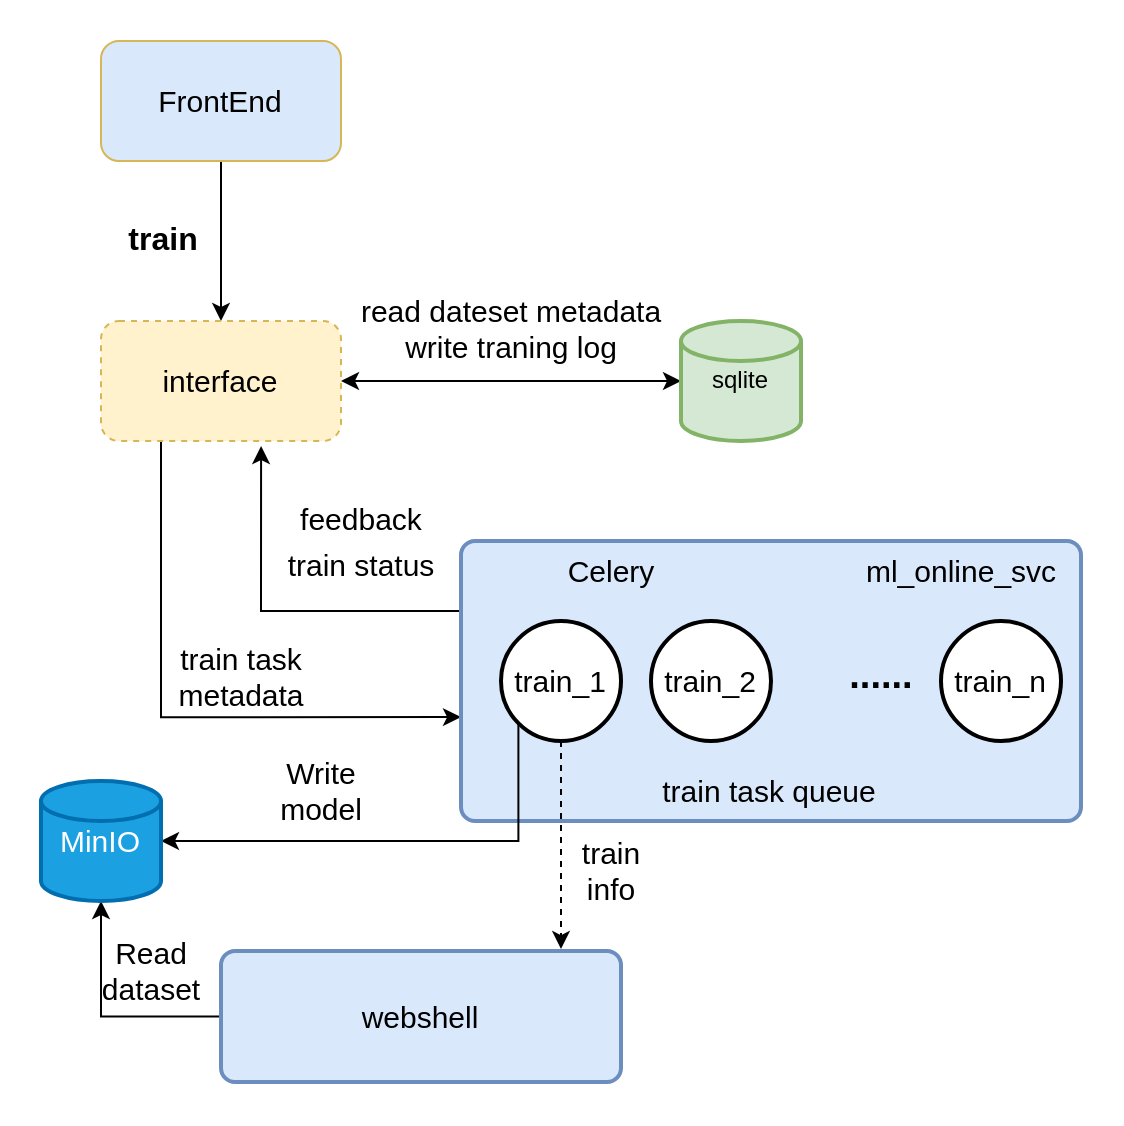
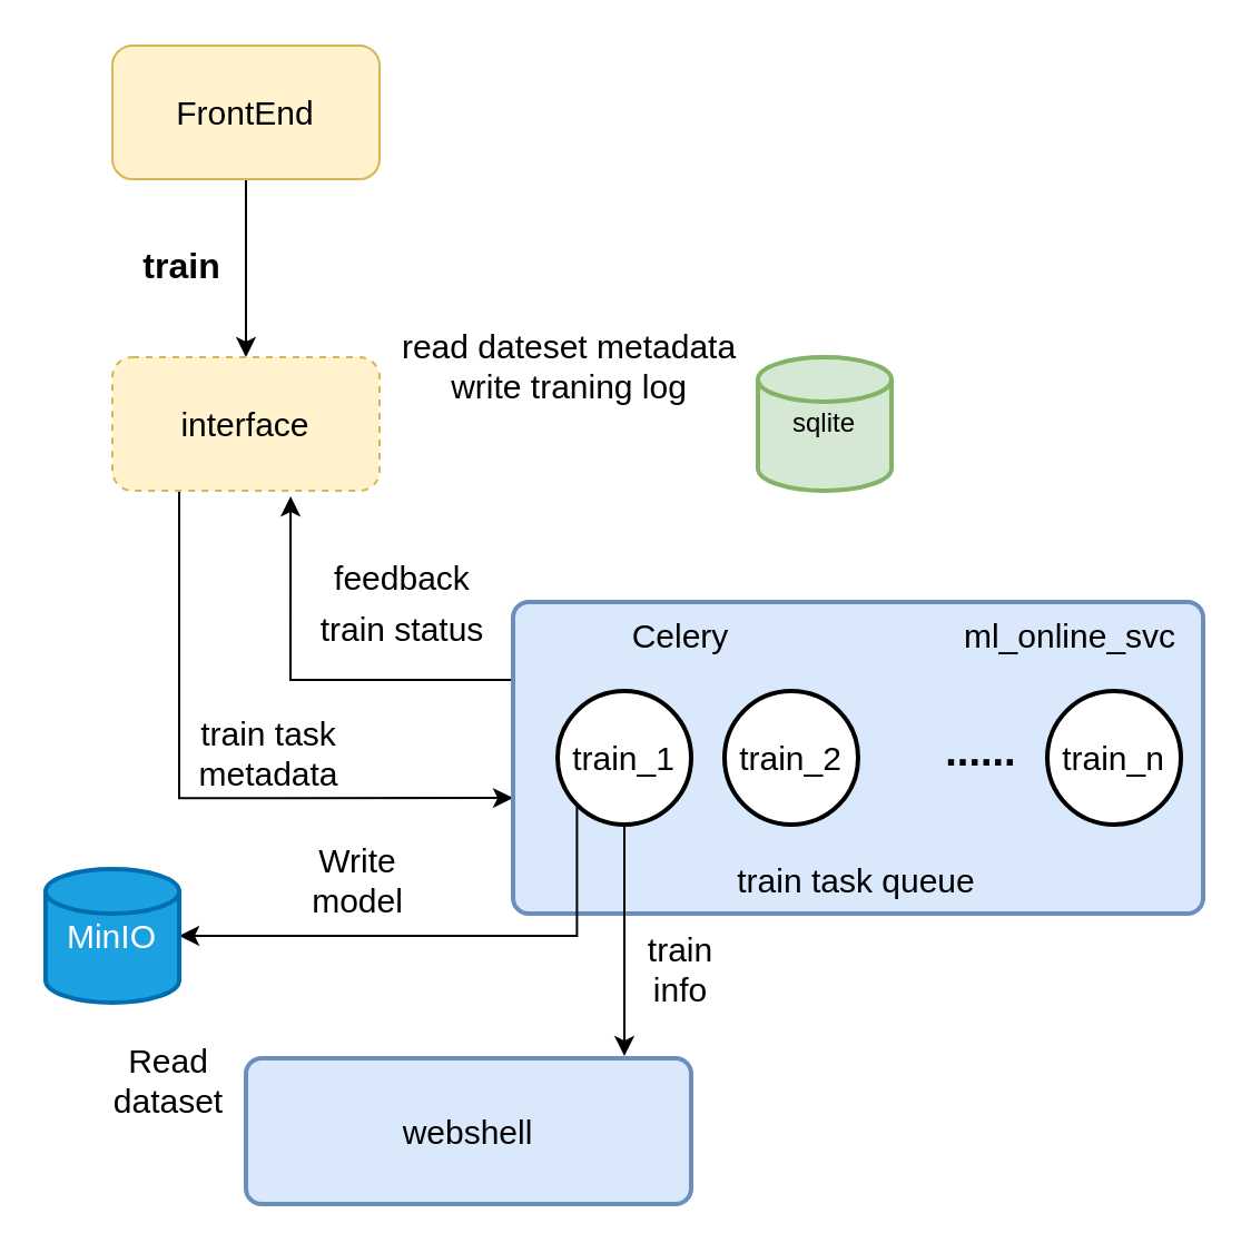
  <mxCell id="0" />
  <mxCell id="1" parent="0" />
  <mxCell id="2" value="" style="edgeStyle=orthogonalEdgeStyle;rounded=0;orthogonalLoop=1;jettySize=auto;html=1;" parent="1" source="4" target="7" edge="1"><mxGeometry relative="1" as="geometry" /></mxCell>
  <mxCell id="3" value="&lt;span style=&quot;font-family: &amp;quot;PingFang SC&amp;quot;, Arial, &amp;quot;Hiragino Sans GB&amp;quot;, STHeiti, &amp;quot;Microsoft YaHei&amp;quot;, &amp;quot;WenQuanYi Micro Hei&amp;quot;, sans-serif; font-size: 16px; font-variant-ligatures: no-common-ligatures; font-weight: 600; text-align: start;&quot;&gt;train&lt;/span&gt;" style="edgeLabel;html=1;align=center;verticalAlign=middle;resizable=0;points=[];" parent="2" vertex="1" connectable="0"><mxGeometry x="-0.05" y="2" relative="1" as="geometry"><mxPoint x="-32" as="offset" /></mxGeometry></mxCell>
- <mxCell id="4" value="&lt;font style=&quot;font-size: 15px;&quot;&gt;FrontEnd&lt;/font&gt;" style="rounded=1;whiteSpace=wrap;html=1;fillColor=#dae8fc;strokeColor=#d6b656;" parent="1" vertex="1"><mxGeometry x="50" y="20" width="120" height="60" as="geometry" /></mxCell>
- <mxCell id="5" value="" style="edgeStyle=orthogonalEdgeStyle;rounded=0;orthogonalLoop=1;jettySize=auto;html=1;startArrow=classic;startFill=1;" parent="1" source="7" target="8" edge="1"><mxGeometry relative="1" as="geometry" /></mxCell>
+ <mxCell id="4" value="&lt;font style=&quot;font-size: 15px;&quot;&gt;FrontEnd&lt;/font&gt;" style="rounded=1;whiteSpace=wrap;html=1;fillColor=#fff2cc;strokeColor=#d6b656;" parent="1" vertex="1"><mxGeometry x="50" y="20" width="120" height="60" as="geometry" /></mxCell>
  <mxCell id="6" style="edgeStyle=orthogonalEdgeStyle;rounded=0;orthogonalLoop=1;jettySize=auto;html=1;exitX=0.25;exitY=1;exitDx=0;exitDy=0;fontSize=15;entryX=0;entryY=0.629;entryDx=0;entryDy=0;entryPerimeter=0;" parent="1" source="7" target="10" edge="1"><mxGeometry relative="1" as="geometry"><mxPoint x="80" y="360" as="targetPoint" /><Array as="points"><mxPoint x="80" y="358" /></Array></mxGeometry></mxCell>
  <mxCell id="7" value="&lt;font style=&quot;font-size: 15px;&quot;&gt;interface&lt;/font&gt;" style="whiteSpace=wrap;html=1;fillColor=#fff2cc;strokeColor=#d6b656;rounded=1;sketch=0;glass=0;dashed=1;" parent="1" vertex="1"><mxGeometry x="50" y="160" width="120" height="60" as="geometry" /></mxCell>
  <mxCell id="8" value="sqlite" style="strokeWidth=2;html=1;shape=mxgraph.flowchart.database;whiteSpace=wrap;rounded=1;glass=0;sketch=0;fillColor=#d5e8d4;strokeColor=#82b366;" parent="1" vertex="1"><mxGeometry x="340" y="160" width="60" height="60" as="geometry" /></mxCell>
  <mxCell id="9" style="edgeStyle=orthogonalEdgeStyle;rounded=0;orthogonalLoop=1;jettySize=auto;html=1;exitX=0;exitY=0.25;exitDx=0;exitDy=0;entryX=0.667;entryY=1.042;entryDx=0;entryDy=0;entryPerimeter=0;fontSize=19;" parent="1" source="10" target="7" edge="1"><mxGeometry relative="1" as="geometry" /></mxCell>
  <mxCell id="10" value="" style="rounded=1;whiteSpace=wrap;html=1;absoluteArcSize=1;arcSize=14;strokeWidth=2;glass=0;sketch=0;fillColor=#dae8fc;strokeColor=#6c8ebf;" parent="1" vertex="1"><mxGeometry x="230" y="270" width="310" height="140" as="geometry" /></mxCell>
- <mxCell id="11" style="edgeStyle=orthogonalEdgeStyle;rounded=0;orthogonalLoop=1;jettySize=auto;html=1;entryX=0.5;entryY=1;entryDx=0;entryDy=0;entryPerimeter=0;" edge="1" parent="1" source="12" target="25"><mxGeometry relative="1" as="geometry" /></mxCell>
  <mxCell id="12" value="&lt;font style=&quot;font-size: 15px;&quot;&gt;webshell&lt;/font&gt;" style="rounded=1;whiteSpace=wrap;html=1;absoluteArcSize=1;arcSize=14;strokeWidth=2;glass=0;sketch=0;fillColor=#dae8fc;strokeColor=#6c8ebf;" parent="1" vertex="1"><mxGeometry x="110" y="475" width="200" height="65.5" as="geometry" /></mxCell>
- <mxCell id="13" style="edgeStyle=orthogonalEdgeStyle;rounded=0;orthogonalLoop=1;jettySize=auto;html=1;exitX=0.5;exitY=1;exitDx=0;exitDy=0;exitPerimeter=0;entryX=0.85;entryY=-0.015;entryDx=0;entryDy=0;entryPerimeter=0;dashed=1;" edge="1" parent="1" source="15" target="12"><mxGeometry relative="1" as="geometry" /></mxCell>
+ <mxCell id="13" style="edgeStyle=orthogonalEdgeStyle;rounded=0;orthogonalLoop=1;jettySize=auto;html=1;exitX=0.5;exitY=1;exitDx=0;exitDy=0;exitPerimeter=0;entryX=0.85;entryY=-0.015;entryDx=0;entryDy=0;entryPerimeter=0;" edge="1" parent="1" source="15" target="12"><mxGeometry relative="1" as="geometry" /></mxCell>
  <mxCell id="14" style="edgeStyle=orthogonalEdgeStyle;rounded=0;orthogonalLoop=1;jettySize=auto;html=1;exitX=0.145;exitY=0.855;exitDx=0;exitDy=0;exitPerimeter=0;" edge="1" parent="1" source="15" target="25"><mxGeometry relative="1" as="geometry"><Array as="points"><mxPoint x="259" y="420" /></Array></mxGeometry></mxCell>
  <mxCell id="15" value="&lt;font style=&quot;font-size: 15px;&quot;&gt;train_1&lt;/font&gt;" style="strokeWidth=2;html=1;shape=mxgraph.flowchart.start_2;whiteSpace=wrap;rounded=1;glass=0;sketch=0;" parent="1" vertex="1"><mxGeometry x="250" y="310" width="60" height="60" as="geometry" /></mxCell>
  <mxCell id="16" value="&lt;font style=&quot;font-size: 15px;&quot;&gt;train_2&lt;/font&gt;" style="strokeWidth=2;html=1;shape=mxgraph.flowchart.start_2;whiteSpace=wrap;rounded=1;glass=0;sketch=0;" parent="1" vertex="1"><mxGeometry x="325" y="310" width="60" height="60" as="geometry" /></mxCell>
  <mxCell id="17" value="&lt;font style=&quot;font-size: 15px;&quot;&gt;train_n&lt;/font&gt;" style="strokeWidth=2;html=1;shape=mxgraph.flowchart.start_2;whiteSpace=wrap;rounded=1;glass=0;sketch=0;" parent="1" vertex="1"><mxGeometry x="470" y="310" width="60" height="60" as="geometry" /></mxCell>
  <mxCell id="18" value="&lt;b&gt;&lt;font style=&quot;font-size: 19px;&quot;&gt;......&lt;/font&gt;&lt;/b&gt;" style="text;html=1;align=center;verticalAlign=middle;resizable=0;points=[];autosize=1;strokeColor=none;fillColor=none;" parent="1" vertex="1"><mxGeometry x="410" y="318" width="60" height="40" as="geometry" /></mxCell>
  <mxCell id="19" value="&lt;font style=&quot;font-size: 15px;&quot;&gt;feedback&lt;br&gt;train status&lt;/font&gt;" style="text;html=1;align=center;verticalAlign=middle;resizable=0;points=[];autosize=1;strokeColor=none;fillColor=none;fontSize=19;" parent="1" vertex="1"><mxGeometry x="130" y="240" width="100" height="60" as="geometry" /></mxCell>
  <mxCell id="20" value="&lt;font style=&quot;font-size: 15px;&quot;&gt;train task queue&lt;/font&gt;" style="text;html=1;resizable=0;autosize=1;align=center;verticalAlign=middle;points=[];fillColor=none;strokeColor=none;rounded=0;glass=0;sketch=0;fontSize=12;" parent="1" vertex="1"><mxGeometry x="319" y="380" width="130" height="30" as="geometry" /></mxCell>
  <mxCell id="21" value="&lt;font style=&quot;font-size: 15px;&quot;&gt;ml_online_svc&lt;/font&gt;" style="text;html=1;resizable=0;autosize=1;align=center;verticalAlign=middle;points=[];fillColor=none;strokeColor=none;rounded=0;glass=0;sketch=0;fontSize=12;" parent="1" vertex="1"><mxGeometry x="420" y="270" width="120" height="30" as="geometry" /></mxCell>
  <mxCell id="22" value="train&lt;br&gt;info" style="text;html=1;align=center;verticalAlign=middle;resizable=0;points=[];autosize=1;strokeColor=none;fillColor=none;fontSize=15;" parent="1" vertex="1"><mxGeometry x="280" y="410" width="50" height="50" as="geometry" /></mxCell>
  <mxCell id="23" value="train task&lt;br&gt;metadata" style="text;html=1;align=center;verticalAlign=middle;resizable=0;points=[];autosize=1;strokeColor=none;fillColor=none;fontSize=15;" parent="1" vertex="1"><mxGeometry x="75" y="313" width="90" height="50" as="geometry" /></mxCell>
  <mxCell id="24" value="Celery" style="text;html=1;resizable=0;autosize=1;align=center;verticalAlign=middle;points=[];fillColor=none;strokeColor=none;rounded=0;glass=0;sketch=0;fontSize=15;" parent="1" vertex="1"><mxGeometry x="270" y="270" width="70" height="30" as="geometry" /></mxCell>
  <mxCell id="25" value="MinIO" style="strokeWidth=2;html=1;shape=mxgraph.flowchart.database;whiteSpace=wrap;rounded=1;glass=0;sketch=0;fontSize=15;fillColor=#1ba1e2;fontColor=#ffffff;strokeColor=#006EAF;" parent="1" vertex="1"><mxGeometry x="20" y="390" width="60" height="60" as="geometry" /></mxCell>
  <mxCell id="26" value="Read&lt;br&gt;dataset" style="text;html=1;align=center;verticalAlign=middle;resizable=0;points=[];autosize=1;strokeColor=none;fillColor=none;fontSize=15;" parent="1" vertex="1"><mxGeometry x="40" y="460" width="70" height="50" as="geometry" /></mxCell>
  <mxCell id="27" value="Write&lt;br&gt;model" style="text;html=1;align=center;verticalAlign=middle;resizable=0;points=[];autosize=1;strokeColor=none;fillColor=none;fontSize=15;" parent="1" vertex="1"><mxGeometry x="130" y="370" width="60" height="50" as="geometry" /></mxCell>
  <mxCell id="28" value="&lt;span style=&quot;font-size: 15px;&quot;&gt;read dateset metadata&lt;/span&gt;&lt;br style=&quot;font-size: 15px;&quot;&gt;&lt;span style=&quot;font-size: 15px;&quot;&gt;write traning log&lt;/span&gt;&lt;br style=&quot;font-size: 15px;&quot;&gt;&lt;div style=&quot;margin: -8px 0px 10px; padding: 0px; display: flex; font-family: &amp;quot;PingFang SC&amp;quot;, Arial, &amp;quot;Hiragino Sans GB&amp;quot;, STHeiti, &amp;quot;Microsoft YaHei&amp;quot;, &amp;quot;WenQuanYi Micro Hei&amp;quot;, sans-serif; font-variant-ligatures: no-common-ligatures; text-align: start; background-color: rgb(255, 255, 255);&quot; class=&quot;Trans__tool__3zP13&quot;&gt;&lt;/div&gt;" style="text;html=1;align=center;verticalAlign=middle;resizable=0;points=[];autosize=1;strokeColor=none;fillColor=none;" parent="1" vertex="1"><mxGeometry x="170" y="140" width="170" height="50" as="geometry" /></mxCell>
